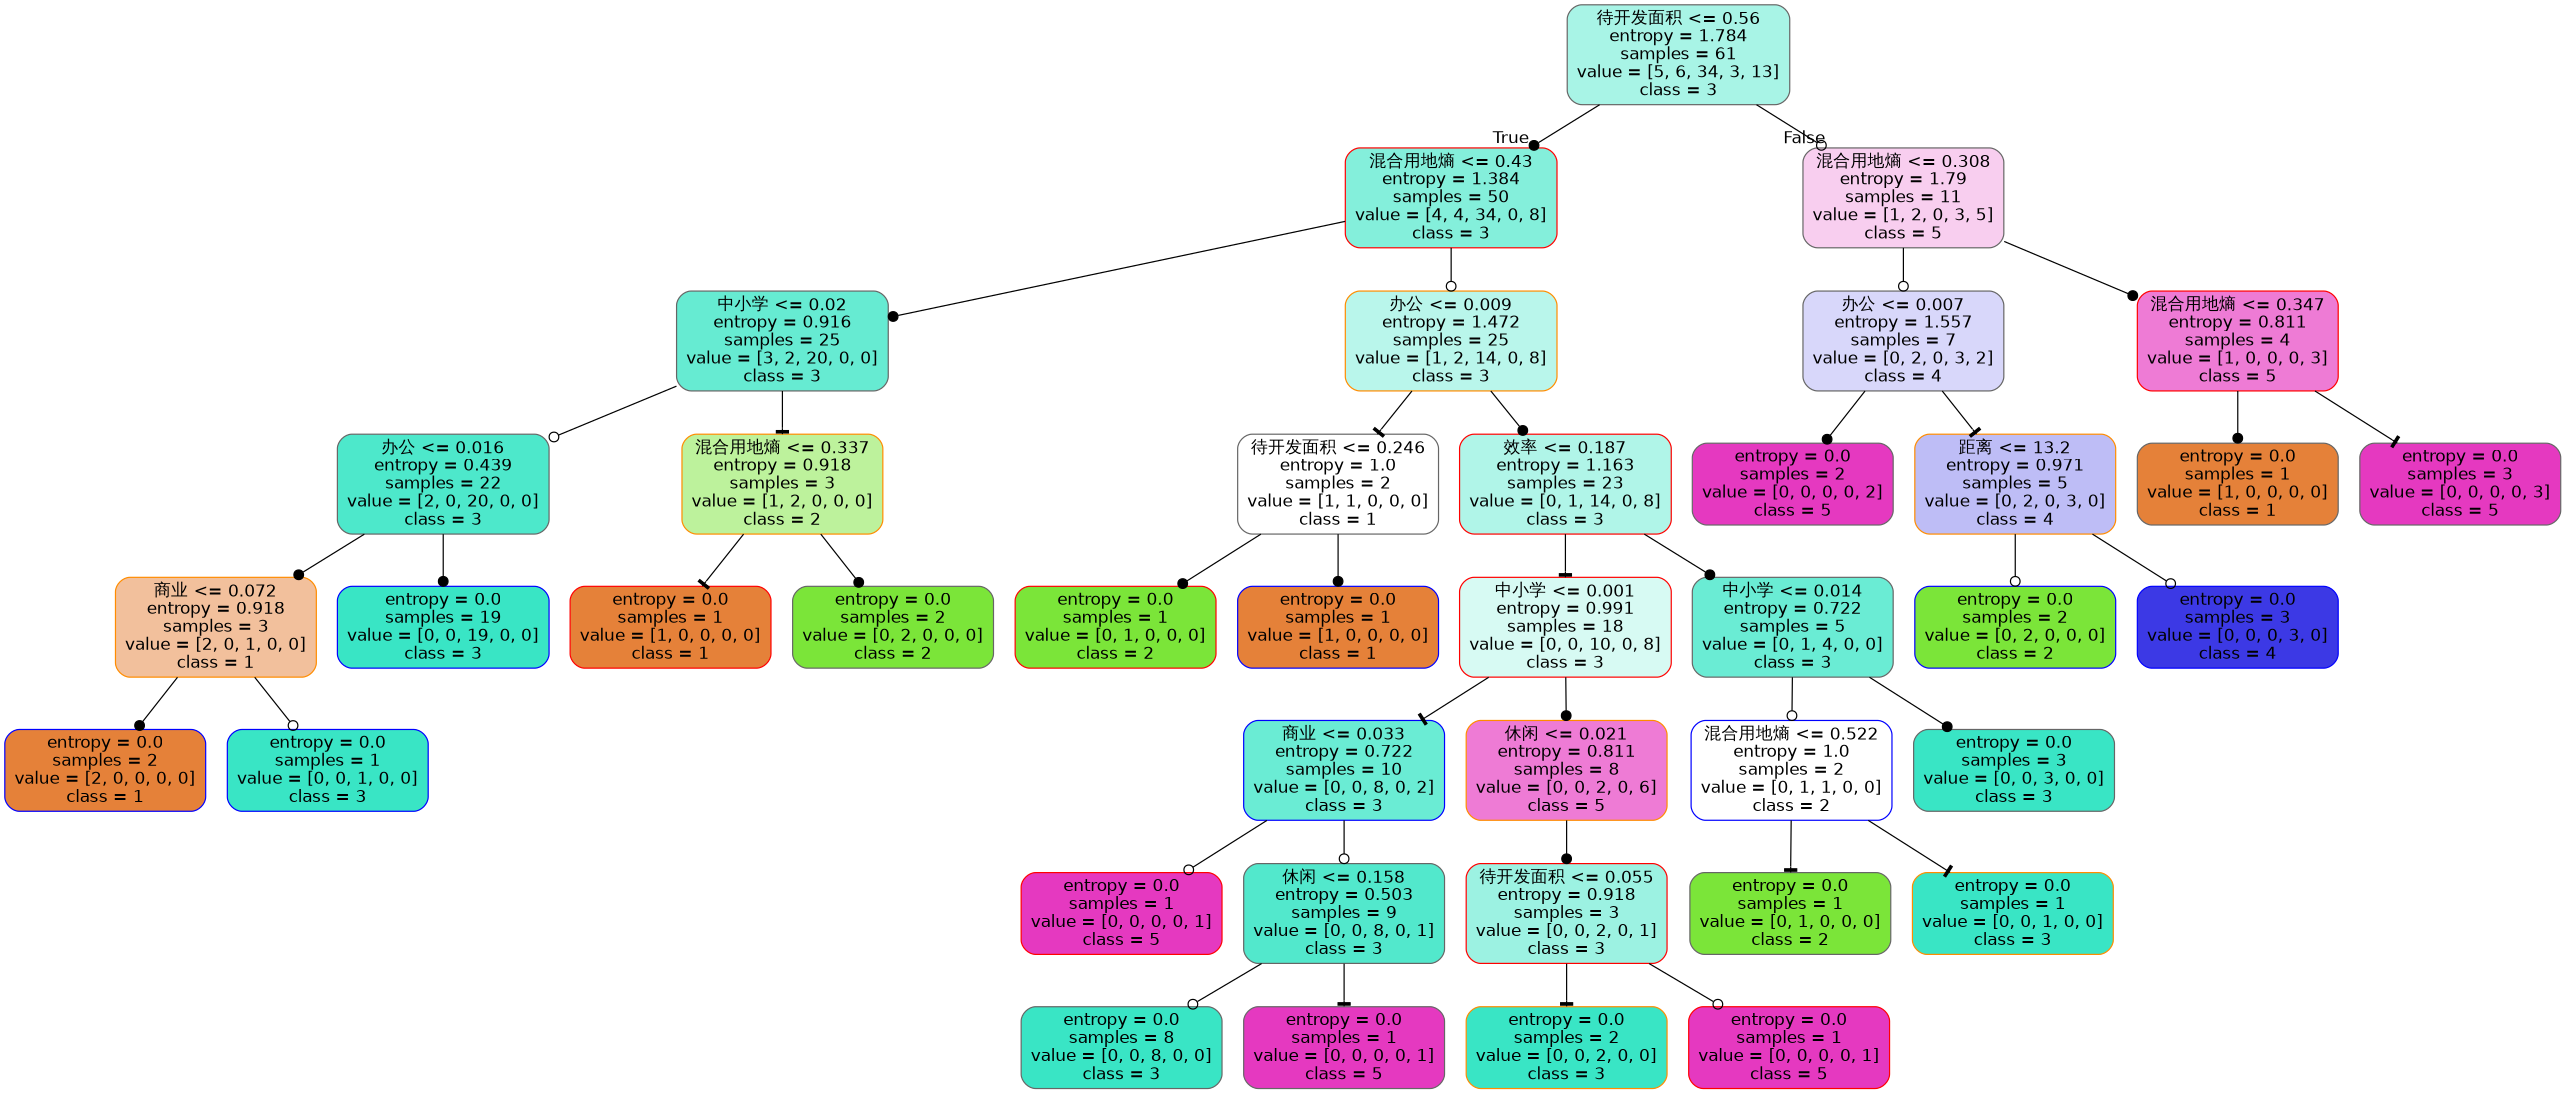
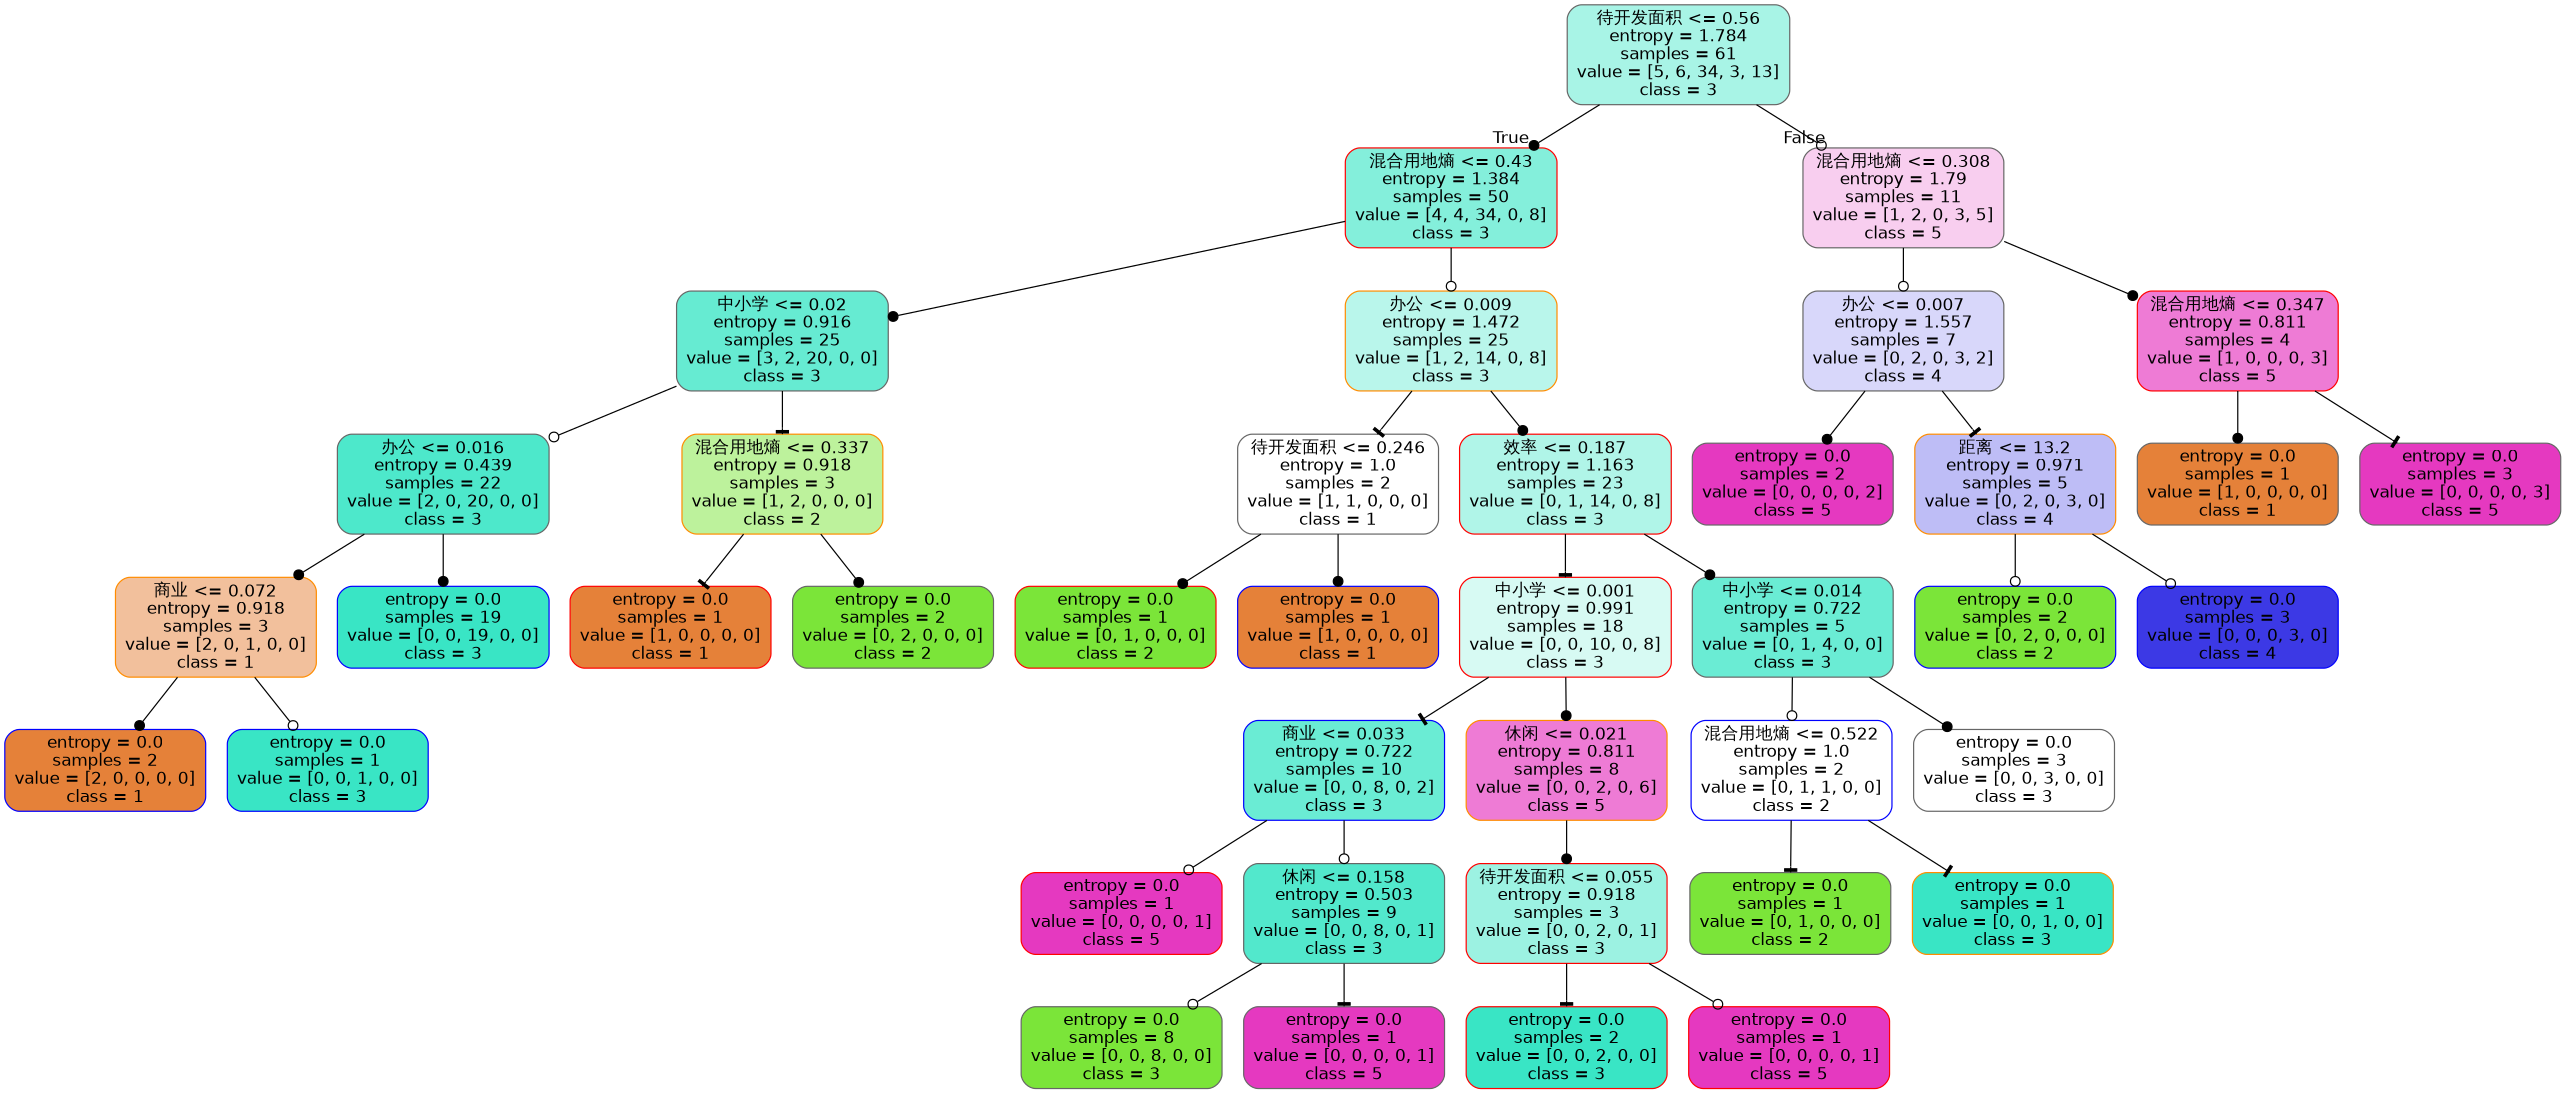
  digraph {
    node [color=gray40 fillcolor="#39e5c5" fontname=helvetica shape=box style="filled, rounded"]
    edge [arrowhead=dot fontname=helvetica]
    n1 [fillcolor="#a8f4e6" label="待开发面积 <= 0.56\nentropy = 1.784\nsamples = 61\nvalue = [5, 6, 34, 3, 13]\nclass = 3"]
    n2 [color=red fillcolor="#84efdb" label="混合用地熵 <= 0.43\nentropy = 1.384\nsamples = 50\nvalue = [4, 4, 34, 0, 8]\nclass = 3"]
    n3 [fillcolor="#f8ceef" label="混合用地熵 <= 0.308\nentropy = 1.79\nsamples = 11\nvalue = [1, 2, 0, 3, 5]\nclass = 5"]
    n4 [fillcolor="#66ebd2" label="中小学 <= 0.02\nentropy = 0.916\nsamples = 25\nvalue = [3, 2, 20, 0, 0]\nclass = 3"]
    n5 [color=darkorange fillcolor="#b9f6eb" label="办公 <= 0.009\nentropy = 1.472\nsamples = 25\nvalue = [1, 2, 14, 0, 8]\nclass = 3"]
    n6 [fillcolor="#d8d7fa" label="办公 <= 0.007\nentropy = 1.557\nsamples = 7\nvalue = [0, 2, 0, 3, 2]\nclass = 4"]
    n7 [color=red fillcolor="#ee7bd5" label="混合用地熵 <= 0.347\nentropy = 0.811\nsamples = 4\nvalue = [1, 0, 0, 0, 3]\nclass = 5"]
    n8 [fillcolor="#4de8cb" label="办公 <= 0.016\nentropy = 0.439\nsamples = 22\nvalue = [2, 0, 20, 0, 0]\nclass = 3"]
    n9 [color=darkorange fillcolor="#bdf29c" label="混合用地熵 <= 0.337\nentropy = 0.918\nsamples = 3\nvalue = [1, 2, 0, 0, 0]\nclass = 2"]
    n10 [fillcolor="#ffffff" label="待开发面积 <= 0.246\nentropy = 1.0\nsamples = 2\nvalue = [1, 1, 0, 0, 0]\nclass = 1"]
    n11 [color=red fillcolor="#b0f5e8" label="效率 <= 0.187\nentropy = 1.163\nsamples = 23\nvalue = [0, 1, 14, 0, 8]\nclass = 3"]
    n12 [color=darkorange fillcolor="#f2c09c" label="商业 <= 0.072\nentropy = 0.918\nsamples = 3\nvalue = [2, 0, 1, 0, 0]\nclass = 1"]
    n13 [color=blue label="entropy = 0.0\nsamples = 19\nvalue = [0, 0, 19, 0, 0]\nclass = 3"]
    n14 [color=red fillcolor="#e58139" label="entropy = 0.0\nsamples = 1\nvalue = [1, 0, 0, 0, 0]\nclass = 1"]
    n15 [fillcolor="#7be539" label="entropy = 0.0\nsamples = 2\nvalue = [0, 2, 0, 0, 0]\nclass = 2"]
    n16 [color=blue fillcolor="#e58139" label="entropy = 0.0\nsamples = 2\nvalue = [2, 0, 0, 0, 0]\nclass = 1"]
    n17 [color=blue label="entropy = 0.0\nsamples = 1\nvalue = [0, 0, 1, 0, 0]\nclass = 3"]
    n18 [color=red fillcolor="#7be539" label="entropy = 0.0\nsamples = 1\nvalue = [0, 1, 0, 0, 0]\nclass = 2"]
    n19 [color=blue fillcolor="#e58139" label="entropy = 0.0\nsamples = 1\nvalue = [1, 0, 0, 0, 0]\nclass = 1"]
    n20 [color=red fillcolor="#d7faf3" label="中小学 <= 0.001\nentropy = 0.991\nsamples = 18\nvalue = [0, 0, 10, 0, 8]\nclass = 3"]
    n21 [fillcolor="#6aecd4" label="中小学 <= 0.014\nentropy = 0.722\nsamples = 5\nvalue = [0, 1, 4, 0, 0]\nclass = 3"]
    n22 [color=blue fillcolor="#6aecd4" label="商业 <= 0.033\nentropy = 0.722\nsamples = 10\nvalue = [0, 0, 8, 0, 2]\nclass = 3"]
    n23 [color=darkorange fillcolor="#ee7bd5" label="休闲 <= 0.021\nentropy = 0.811\nsamples = 8\nvalue = [0, 0, 2, 0, 6]\nclass = 5"]
    n24 [color=blue fillcolor="#ffffff" label="混合用地熵 <= 0.522\nentropy = 1.0\nsamples = 2\nvalue = [0, 1, 1, 0, 0]\nclass = 2"]
-   n25 [label="entropy = 0.0\nsamples = 3\nvalue = [0, 0, 3, 0, 0]\nclass = 3"]
+   n25 [fillcolor="#ffffff" label="entropy = 0.0\nsamples = 3\nvalue = [0, 0, 3, 0, 0]\nclass = 3"]
    n26 [color=red fillcolor="#e539c0" label="entropy = 0.0\nsamples = 1\nvalue = [0, 0, 0, 0, 1]\nclass = 5"]
    n27 [fillcolor="#52e8cc" label="休闲 <= 0.158\nentropy = 0.503\nsamples = 9\nvalue = [0, 0, 8, 0, 1]\nclass = 3"]
    n28 [color=red fillcolor="#9cf2e2" label="待开发面积 <= 0.055\nentropy = 0.918\nsamples = 3\nvalue = [0, 0, 2, 0, 1]\nclass = 3"]
-   n29 [label="entropy = 0.0\nsamples = 8\nvalue = [0, 0, 8, 0, 0]\nclass = 3"]
+   n29 [fillcolor="#7be539" label="entropy = 0.0\nsamples = 8\nvalue = [0, 0, 8, 0, 0]\nclass = 3"]
    n30 [fillcolor="#e539c0" label="entropy = 0.0\nsamples = 1\nvalue = [0, 0, 0, 0, 1]\nclass = 5"]
-   n31 [color=darkorange label="entropy = 0.0\nsamples = 2\nvalue = [0, 0, 2, 0, 0]\nclass = 3"]
+   n31 [color=red label="entropy = 0.0\nsamples = 2\nvalue = [0, 0, 2, 0, 0]\nclass = 3"]
    n32 [color=red fillcolor="#e539c0" label="entropy = 0.0\nsamples = 1\nvalue = [0, 0, 0, 0, 1]\nclass = 5"]
    n33 [fillcolor="#7be539" label="entropy = 0.0\nsamples = 1\nvalue = [0, 1, 0, 0, 0]\nclass = 2"]
    n34 [color=darkorange label="entropy = 0.0\nsamples = 1\nvalue = [0, 0, 1, 0, 0]\nclass = 3"]
    n35 [fillcolor="#e539c0" label="entropy = 0.0\nsamples = 2\nvalue = [0, 0, 0, 0, 2]\nclass = 5"]
    n36 [color=darkorange fillcolor="#bebdf6" label="距离 <= 13.2\nentropy = 0.971\nsamples = 5\nvalue = [0, 2, 0, 3, 0]\nclass = 4"]
    n37 [fillcolor="#e58139" label="entropy = 0.0\nsamples = 1\nvalue = [1, 0, 0, 0, 0]\nclass = 1"]
    n38 [fillcolor="#e539c0" label="entropy = 0.0\nsamples = 3\nvalue = [0, 0, 0, 0, 3]\nclass = 5"]
    n39 [color=blue fillcolor="#7be539" label="entropy = 0.0\nsamples = 2\nvalue = [0, 2, 0, 0, 0]\nclass = 2"]
    n40 [color=blue fillcolor="#3c39e5" label="entropy = 0.0\nsamples = 3\nvalue = [0, 0, 0, 3, 0]\nclass = 4"]
    n1 -> n2 [headlabel=True labelangle=45 labeldistance=2.5]
    n1 -> n3 [arrowhead=odot headlabel=False labelangle=-45 labeldistance=2.5]
    n2 -> n4
    n2 -> n5 [arrowhead=odot]
    n3 -> n6 [arrowhead=odot]
    n3 -> n7
    n4 -> n8 [arrowhead=odot]
    n4 -> n9 [arrowhead=tee]
    n5 -> n10 [arrowhead=tee]
    n5 -> n11
    n6 -> n35
    n6 -> n36 [arrowhead=tee]
    n7 -> n37
    n7 -> n38 [arrowhead=tee]
    n8 -> n12
    n8 -> n13
    n9 -> n14 [arrowhead=tee]
    n9 -> n15
    n10 -> n18
    n10 -> n19
    n11 -> n20 [arrowhead=tee]
    n11 -> n21
    n12 -> n16
    n12 -> n17 [arrowhead=odot]
    n20 -> n22 [arrowhead=tee]
    n20 -> n23
    n21 -> n24 [arrowhead=odot]
    n21 -> n25
    n22 -> n26 [arrowhead=odot]
    n22 -> n27 [arrowhead=odot]
    n23 -> n28
    n24 -> n33 [arrowhead=tee]
    n24 -> n34 [arrowhead=tee]
    n27 -> n29 [arrowhead=odot]
    n27 -> n30 [arrowhead=tee]
    n28 -> n31 [arrowhead=tee]
    n28 -> n32 [arrowhead=odot]
    n36 -> n39 [arrowhead=odot]
    n36 -> n40 [arrowhead=odot]
  }
